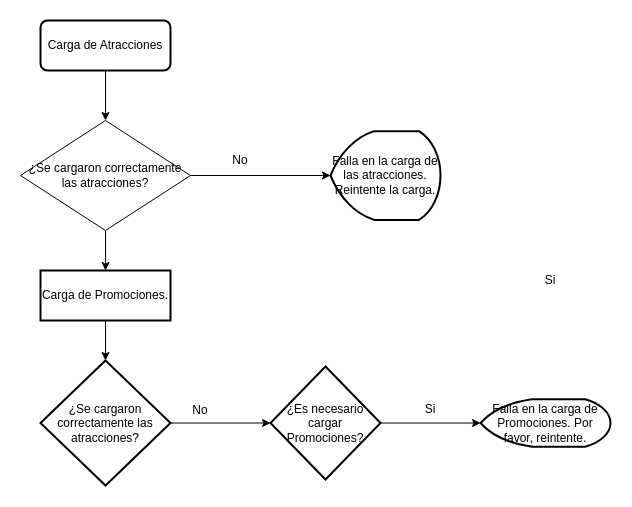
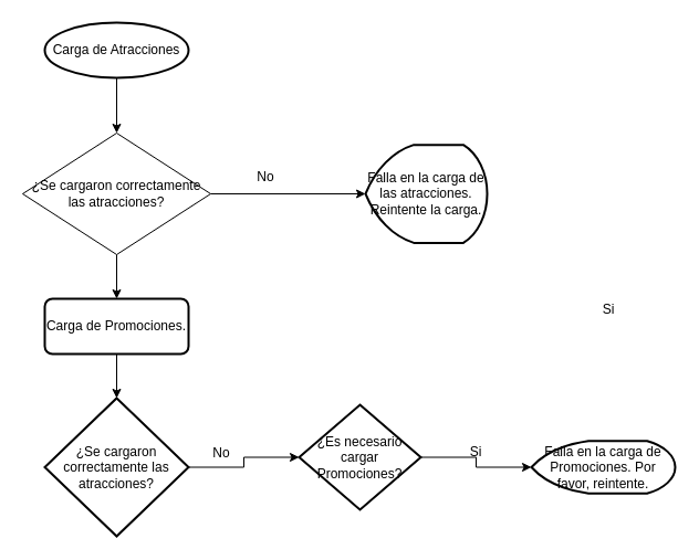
  <mxCell id="0" />
  <mxCell id="1" parent="0" />
  <mxCell id="2" style="edgeStyle=orthogonalEdgeStyle;rounded=0;orthogonalLoop=1;jettySize=auto;html=1;exitX=0.5;exitY=1;exitDx=0;exitDy=0;" edge="1" parent="1" source="3" target="6"><mxGeometry relative="1" as="geometry" /></mxCell>
- <mxCell id="3" value="Carga de Atracciones" style="rounded=1;whiteSpace=wrap;html=1;absoluteArcSize=1;arcSize=14;strokeWidth=2;" vertex="1" parent="1"><mxGeometry x="40" y="20" width="130" height="50" as="geometry" /></mxCell>
+ <mxCell id="3" value="Carga de Atracciones" style="ellipse;whiteSpace=wrap;html=1;absoluteArcSize=1;arcSize=14;strokeWidth=2;" vertex="1" parent="1"><mxGeometry x="40" y="20" width="130" height="50" as="geometry" /></mxCell>
  <mxCell id="4" style="edgeStyle=orthogonalEdgeStyle;rounded=0;orthogonalLoop=1;jettySize=auto;html=1;exitX=1;exitY=0.5;exitDx=0;exitDy=0;entryX=0;entryY=0.5;entryDx=0;entryDy=0;entryPerimeter=0;" edge="1" parent="1" source="6" target="7"><mxGeometry relative="1" as="geometry" /></mxCell>
  <mxCell id="5" style="edgeStyle=orthogonalEdgeStyle;rounded=0;orthogonalLoop=1;jettySize=auto;html=1;exitX=0.5;exitY=1;exitDx=0;exitDy=0;entryX=0.5;entryY=0;entryDx=0;entryDy=0;" edge="1" parent="1" source="6" target="11"><mxGeometry relative="1" as="geometry" /></mxCell>
  <mxCell id="6" value="¿Se cargaron correctamente las atracciones?" style="rhombus;whiteSpace=wrap;html=1;" vertex="1" parent="1"><mxGeometry x="20" y="120" width="170" height="110" as="geometry" /></mxCell>
  <mxCell id="7" value="Falla en la carga de las atracciones. Reintente la carga." style="strokeWidth=2;html=1;shape=mxgraph.flowchart.display;whiteSpace=wrap;" vertex="1" parent="1"><mxGeometry x="330" y="130.63" width="110" height="88.75" as="geometry" /></mxCell>
  <mxCell id="8" value="No" style="text;html=1;strokeColor=none;fillColor=none;align=center;verticalAlign=middle;whiteSpace=wrap;rounded=0;" vertex="1" parent="1"><mxGeometry x="220" y="150" width="40" height="20" as="geometry" /></mxCell>
  <mxCell id="9" value="Si" style="text;html=1;strokeColor=none;fillColor=none;align=center;verticalAlign=middle;whiteSpace=wrap;rounded=0;" vertex="1" parent="1"><mxGeometry x="530" y="270" width="40" height="20" as="geometry" /></mxCell>
  <mxCell id="10" style="edgeStyle=orthogonalEdgeStyle;rounded=0;orthogonalLoop=1;jettySize=auto;html=1;exitX=0.5;exitY=1;exitDx=0;exitDy=0;entryX=0.5;entryY=0;entryDx=0;entryDy=0;entryPerimeter=0;" edge="1" parent="1" source="11" target="14"><mxGeometry relative="1" as="geometry" /></mxCell>
- <mxCell id="11" value="Carga de Promociones." style="whiteSpace=wrap;html=1;absoluteArcSize=1;arcSize=14;strokeWidth=2;rounded=0;" vertex="1" parent="1"><mxGeometry x="40" y="270" width="130" height="50" as="geometry" /></mxCell>
+ <mxCell id="11" value="Carga de Promociones." style="rounded=1;whiteSpace=wrap;html=1;absoluteArcSize=1;arcSize=14;strokeWidth=2;" vertex="1" parent="1"><mxGeometry x="40" y="270" width="130" height="50" as="geometry" /></mxCell>
  <mxCell id="12" value="Falla en la carga de Promociones. Por favor, reintente." style="strokeWidth=2;html=1;shape=mxgraph.flowchart.display;whiteSpace=wrap;" vertex="1" parent="1"><mxGeometry x="480" y="398.75" width="130" height="47.5" as="geometry" /></mxCell>
  <mxCell id="13" style="edgeStyle=orthogonalEdgeStyle;rounded=0;orthogonalLoop=1;jettySize=auto;html=1;exitX=1;exitY=0.5;exitDx=0;exitDy=0;exitPerimeter=0;entryX=0;entryY=0.5;entryDx=0;entryDy=0;entryPerimeter=0;" edge="1" parent="1" source="14" target="18"><mxGeometry relative="1" as="geometry" /></mxCell>
  <mxCell id="14" value="¿Se cargaron correctamente las atracciones?" style="strokeWidth=2;html=1;shape=mxgraph.flowchart.decision;whiteSpace=wrap;" vertex="1" parent="1"><mxGeometry x="40" y="360" width="130" height="125" as="geometry" /></mxCell>
  <mxCell id="15" value="No" style="text;html=1;strokeColor=none;fillColor=none;align=center;verticalAlign=middle;whiteSpace=wrap;rounded=0;" vertex="1" parent="1"><mxGeometry x="180" y="400" width="40" height="20" as="geometry" /></mxCell>
  <mxCell id="16" value="Si" style="text;html=1;strokeColor=none;fillColor=none;align=center;verticalAlign=middle;whiteSpace=wrap;rounded=0;" vertex="1" parent="1"><mxGeometry x="410" y="398.75" width="40" height="20" as="geometry" /></mxCell>
  <mxCell id="17" style="edgeStyle=orthogonalEdgeStyle;rounded=0;orthogonalLoop=1;jettySize=auto;html=1;exitX=1;exitY=0.5;exitDx=0;exitDy=0;exitPerimeter=0;entryX=0;entryY=0.5;entryDx=0;entryDy=0;entryPerimeter=0;" edge="1" parent="1" source="18" target="12"><mxGeometry relative="1" as="geometry" /></mxCell>
- <mxCell id="18" value="¿Es necesario cargar Promociones?" style="strokeWidth=2;html=1;shape=mxgraph.flowchart.decision;whiteSpace=wrap;" vertex="1" parent="1"><mxGeometry x="270" y="366" width="110" height="113" as="geometry" /></mxCell>
+ <mxCell id="18" value="¿Es necesario cargar Promociones?" style="strokeWidth=2;html=1;shape=mxgraph.flowchart.decision;whiteSpace=wrap;" vertex="1" parent="1"><mxGeometry x="270" y="366" width="110" height="95" as="geometry" /></mxCell>
